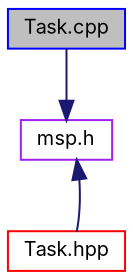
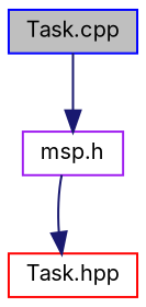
  digraph {
    fontname=Inter
    node [fillcolor=white fontname=Inter fontsize=10 shape=record style=filled]
    edge [color=midnightblue fontname=Inter fontsize=10 labelfontname=Helvetica labelfontsize=10 style=solid]
    n1 [color=blue fillcolor=grey75 fontcolor=black height=0.2 label="Task.cpp" width=0.4]
    n2 [color=purple height=0.2 label="msp.h" width=0.4]
    n3 [color=red height=0.2 label="Task.hpp" width=0.4]
    n1 -> n2
-   n3 -> n2
+   n2 -> n3
  }
